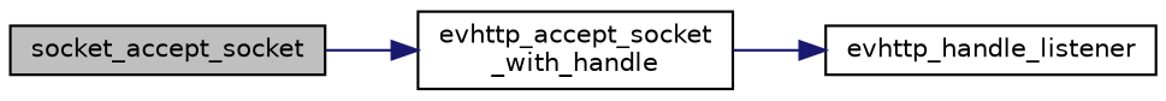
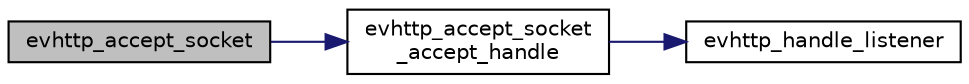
  digraph {
    rankdir=LR
    node [color=black fillcolor=white fontname=Helvetica fontsize=10 shape=record style=filled]
    edge [color=midnightblue fontname=Helvetica fontsize=10 labelfontname=Helvetica labelfontsize=10 style=solid]
-   n1 [fillcolor=grey75 fontcolor=black height=0.2 label=socket_accept_socket width=0.4]
-   n2 [height=0.2 label="evhttp_accept_socket\l_with_handle" width=0.4]
+   n1 [fillcolor=grey75 fontcolor=black height=0.2 label=evhttp_accept_socket width=0.4]
+   n2 [height=0.2 label="evhttp_accept_socket\l_accept_handle" width=0.4]
    n3 [height=0.2 label=evhttp_handle_listener width=0.4]
    n1 -> n2
    n2 -> n3
  }
